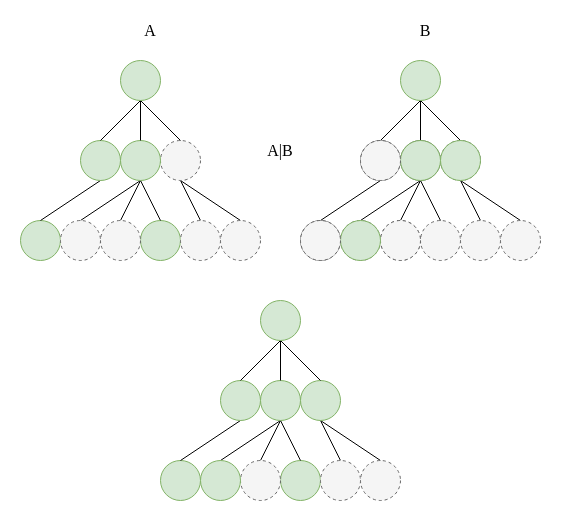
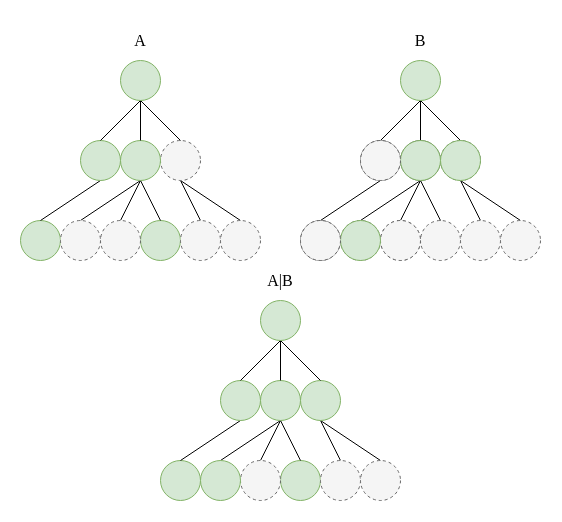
  <mxCell id="0" />
  <mxCell id="1" parent="0" />
  <mxCell id="2" value="" style="ellipse;whiteSpace=wrap;html=1;fillColor=#d5e8d4;strokeColor=#82b366;fontFamily=Lucida Console;" parent="1" vertex="1"><mxGeometry x="140" y="220" width="40" height="40" as="geometry" /></mxCell>
  <mxCell id="3" style="edgeStyle=none;rounded=0;html=1;exitX=0.5;exitY=1;exitDx=0;exitDy=0;entryX=0.5;entryY=0;entryDx=0;entryDy=0;endArrow=none;endFill=0;" parent="1" source="5" target="18" edge="1"><mxGeometry relative="1" as="geometry" /></mxCell>
  <mxCell id="4" style="edgeStyle=none;rounded=0;html=1;exitX=0.5;exitY=1;exitDx=0;exitDy=0;entryX=0.5;entryY=0;entryDx=0;entryDy=0;endArrow=none;endFill=0;" parent="1" source="5" target="19" edge="1"><mxGeometry relative="1" as="geometry" /></mxCell>
  <mxCell id="5" value="" style="ellipse;whiteSpace=wrap;html=1;fillColor=#f5f5f5;fontColor=#333333;strokeColor=#666666;dashed=1;fontFamily=Lucida Console;" parent="1" vertex="1"><mxGeometry x="160" y="140" width="40" height="40" as="geometry" /></mxCell>
  <mxCell id="6" value="" style="ellipse;whiteSpace=wrap;html=1;fillColor=#d5e8d4;strokeColor=#82b366;fontFamily=Lucida Console;" parent="1" vertex="1"><mxGeometry y="220" width="40" height="40" as="geometry" x="20" /></mxCell>
  <mxCell id="7" style="edgeStyle=none;rounded=0;html=1;exitX=0.5;exitY=1;exitDx=0;exitDy=0;entryX=0.5;entryY=0;entryDx=0;entryDy=0;endArrow=none;endFill=0;" parent="1" source="10" target="13" edge="1"><mxGeometry relative="1" as="geometry" /></mxCell>
  <mxCell id="8" style="edgeStyle=none;rounded=0;html=1;exitX=0.5;exitY=1;exitDx=0;exitDy=0;entryX=0.5;entryY=0;entryDx=0;entryDy=0;endArrow=none;endFill=0;" parent="1" source="10" target="2" edge="1"><mxGeometry relative="1" as="geometry" /></mxCell>
  <mxCell id="9" style="edgeStyle=none;rounded=0;html=1;exitX=0.5;exitY=1;exitDx=0;exitDy=0;entryX=0.5;entryY=0;entryDx=0;entryDy=0;endArrow=none;endFill=0;" parent="1" source="10" target="20" edge="1"><mxGeometry relative="1" as="geometry" /></mxCell>
  <mxCell id="10" value="" style="ellipse;whiteSpace=wrap;html=1;fillColor=#d5e8d4;strokeColor=#82b366;fontFamily=Lucida Console;" parent="1" vertex="1"><mxGeometry x="120" y="140" width="40" height="40" as="geometry" /></mxCell>
  <mxCell id="11" style="edgeStyle=none;rounded=0;html=1;exitX=0.5;exitY=1;exitDx=0;exitDy=0;entryX=0.5;entryY=0;entryDx=0;entryDy=0;endArrow=none;endFill=0;" parent="1" source="12" target="6" edge="1"><mxGeometry relative="1" as="geometry" /></mxCell>
  <mxCell id="12" value="" style="ellipse;whiteSpace=wrap;html=1;fillColor=#d5e8d4;strokeColor=#82b366;fontFamily=Lucida Console;" parent="1" vertex="1"><mxGeometry x="80" y="140" width="40" height="40" as="geometry" /></mxCell>
  <mxCell id="13" value="" style="ellipse;whiteSpace=wrap;html=1;fillColor=#f5f5f5;fontColor=#333333;strokeColor=#666666;dashed=1;fontFamily=Lucida Console;" parent="1" vertex="1"><mxGeometry x="100" y="220" width="40" height="40" as="geometry" /></mxCell>
  <mxCell id="14" style="edgeStyle=none;rounded=0;html=1;exitX=0.5;exitY=1;exitDx=0;exitDy=0;entryX=0.5;entryY=0;entryDx=0;entryDy=0;endArrow=none;endFill=0;" parent="1" source="17" target="12" edge="1"><mxGeometry relative="1" as="geometry" /></mxCell>
  <mxCell id="15" style="edgeStyle=none;rounded=0;html=1;exitX=0.5;exitY=1;exitDx=0;exitDy=0;entryX=0.5;entryY=0;entryDx=0;entryDy=0;endArrow=none;endFill=0;" parent="1" source="17" target="10" edge="1"><mxGeometry relative="1" as="geometry" /></mxCell>
  <mxCell id="16" style="edgeStyle=none;rounded=0;html=1;exitX=0.5;exitY=1;exitDx=0;exitDy=0;entryX=0.5;entryY=0;entryDx=0;entryDy=0;endArrow=none;endFill=0;" parent="1" source="17" target="5" edge="1"><mxGeometry relative="1" as="geometry" /></mxCell>
  <mxCell id="17" value="" style="ellipse;whiteSpace=wrap;html=1;fillColor=#d5e8d4;strokeColor=#82b366;fontFamily=Lucida Console;" parent="1" vertex="1"><mxGeometry x="120" y="60" width="40" height="40" as="geometry" /></mxCell>
  <mxCell id="18" value="" style="ellipse;whiteSpace=wrap;html=1;fillColor=#f5f5f5;fontColor=#333333;strokeColor=#666666;dashed=1;fontFamily=Lucida Console;" parent="1" vertex="1"><mxGeometry x="180" y="220" width="40" height="40" as="geometry" /></mxCell>
  <mxCell id="19" value="" style="ellipse;whiteSpace=wrap;html=1;fillColor=#f5f5f5;fontColor=#333333;strokeColor=#666666;dashed=1;fontFamily=Lucida Console;" parent="1" vertex="1"><mxGeometry x="220" y="220" width="40" height="40" as="geometry" /></mxCell>
  <mxCell id="20" value="" style="ellipse;whiteSpace=wrap;html=1;fillColor=#f5f5f5;fontColor=#333333;strokeColor=#666666;dashed=1;fontFamily=Lucida Console;" parent="1" vertex="1"><mxGeometry x="60" y="220" width="40" height="40" as="geometry" /></mxCell>
  <mxCell id="21" value="" style="ellipse;whiteSpace=wrap;html=1;fillColor=#f5f5f5;strokeColor=#666666;fontFamily=Lucida Console;fontColor=#333333;dashed=1;" parent="1" vertex="1"><mxGeometry x="420" y="220" width="40" height="40" as="geometry" /></mxCell>
  <mxCell id="22" style="edgeStyle=none;rounded=0;html=1;exitX=0.5;exitY=1;exitDx=0;exitDy=0;entryX=0.5;entryY=0;entryDx=0;entryDy=0;endArrow=none;endFill=0;" parent="1" source="24" target="37" edge="1"><mxGeometry relative="1" as="geometry" /></mxCell>
  <mxCell id="23" style="edgeStyle=none;rounded=0;html=1;exitX=0.5;exitY=1;exitDx=0;exitDy=0;entryX=0.5;entryY=0;entryDx=0;entryDy=0;endArrow=none;endFill=0;" parent="1" source="24" target="38" edge="1"><mxGeometry relative="1" as="geometry" /></mxCell>
  <mxCell id="24" value="" style="ellipse;whiteSpace=wrap;html=1;fillColor=#f5f5f5;fontColor=#333333;strokeColor=#666666;dashed=1;fontFamily=Lucida Console;" parent="1" vertex="1"><mxGeometry x="440" y="140" width="40" height="40" as="geometry" /></mxCell>
  <mxCell id="25" value="" style="ellipse;whiteSpace=wrap;html=1;fillColor=#f5f5f5;strokeColor=#666666;fontFamily=Lucida Console;fontColor=#333333;" parent="1" vertex="1"><mxGeometry x="300" y="220" width="40" height="40" as="geometry" /></mxCell>
  <mxCell id="26" style="edgeStyle=none;rounded=0;html=1;exitX=0.5;exitY=1;exitDx=0;exitDy=0;entryX=0.5;entryY=0;entryDx=0;entryDy=0;endArrow=none;endFill=0;" parent="1" source="29" target="32" edge="1"><mxGeometry relative="1" as="geometry" /></mxCell>
  <mxCell id="27" style="edgeStyle=none;rounded=0;html=1;exitX=0.5;exitY=1;exitDx=0;exitDy=0;entryX=0.5;entryY=0;entryDx=0;entryDy=0;endArrow=none;endFill=0;" parent="1" source="29" target="21" edge="1"><mxGeometry relative="1" as="geometry" /></mxCell>
  <mxCell id="28" style="edgeStyle=none;rounded=0;html=1;exitX=0.5;exitY=1;exitDx=0;exitDy=0;entryX=0.5;entryY=0;entryDx=0;entryDy=0;endArrow=none;endFill=0;" parent="1" source="29" target="39" edge="1"><mxGeometry relative="1" as="geometry" /></mxCell>
  <mxCell id="29" value="" style="ellipse;whiteSpace=wrap;html=1;fillColor=#f5f5f5;strokeColor=#666666;fontFamily=Lucida Console;fontColor=#333333;" parent="1" vertex="1"><mxGeometry x="400" y="140" width="40" height="40" as="geometry" /></mxCell>
  <mxCell id="30" style="edgeStyle=none;rounded=0;html=1;exitX=0.5;exitY=1;exitDx=0;exitDy=0;entryX=0.5;entryY=0;entryDx=0;entryDy=0;endArrow=none;endFill=0;" parent="1" source="31" target="25" edge="1"><mxGeometry relative="1" as="geometry" /></mxCell>
  <mxCell id="31" value="" style="ellipse;whiteSpace=wrap;html=1;fillColor=#f5f5f5;strokeColor=#666666;fontFamily=Lucida Console;fontColor=#333333;" parent="1" vertex="1"><mxGeometry x="360" y="140" width="40" height="40" as="geometry" /></mxCell>
  <mxCell id="32" value="" style="ellipse;whiteSpace=wrap;html=1;fillColor=#f5f5f5;fontColor=#333333;strokeColor=#666666;dashed=1;fontFamily=Lucida Console;" parent="1" vertex="1"><mxGeometry x="380" y="220" width="40" height="40" as="geometry" /></mxCell>
  <mxCell id="33" style="edgeStyle=none;rounded=0;html=1;exitX=0.5;exitY=1;exitDx=0;exitDy=0;entryX=0.5;entryY=0;entryDx=0;entryDy=0;endArrow=none;endFill=0;" parent="1" source="36" target="31" edge="1"><mxGeometry relative="1" as="geometry" /></mxCell>
  <mxCell id="34" style="edgeStyle=none;rounded=0;html=1;exitX=0.5;exitY=1;exitDx=0;exitDy=0;entryX=0.5;entryY=0;entryDx=0;entryDy=0;endArrow=none;endFill=0;" parent="1" source="36" target="29" edge="1"><mxGeometry relative="1" as="geometry" /></mxCell>
  <mxCell id="35" style="edgeStyle=none;rounded=0;html=1;exitX=0.5;exitY=1;exitDx=0;exitDy=0;entryX=0.5;entryY=0;entryDx=0;entryDy=0;endArrow=none;endFill=0;" parent="1" source="36" target="24" edge="1"><mxGeometry relative="1" as="geometry" /></mxCell>
  <mxCell id="36" value="" style="ellipse;whiteSpace=wrap;html=1;fillColor=#d5e8d4;strokeColor=#82b366;fontFamily=Lucida Console;" parent="1" vertex="1"><mxGeometry x="400" y="60" width="40" height="40" as="geometry" /></mxCell>
  <mxCell id="37" value="" style="ellipse;whiteSpace=wrap;html=1;fillColor=#f5f5f5;fontColor=#333333;strokeColor=#666666;dashed=1;fontFamily=Lucida Console;" parent="1" vertex="1"><mxGeometry x="460" y="220" width="40" height="40" as="geometry" /></mxCell>
  <mxCell id="38" value="" style="ellipse;whiteSpace=wrap;html=1;fillColor=#f5f5f5;fontColor=#333333;strokeColor=#666666;dashed=1;fontFamily=Lucida Console;" parent="1" vertex="1"><mxGeometry x="500" y="220" width="40" height="40" as="geometry" /></mxCell>
  <mxCell id="39" value="" style="ellipse;whiteSpace=wrap;html=1;fillColor=#f5f5f5;fontColor=#333333;strokeColor=#666666;dashed=1;fontFamily=Lucida Console;" parent="1" vertex="1"><mxGeometry x="340" y="220" width="40" height="40" as="geometry" /></mxCell>
  <mxCell id="40" value="" style="ellipse;whiteSpace=wrap;html=1;fillColor=#d5e8d4;strokeColor=#82b366;fontFamily=Lucida Console;" parent="1" vertex="1"><mxGeometry x="280" y="460" width="40" height="40" as="geometry" /></mxCell>
  <mxCell id="41" style="edgeStyle=none;rounded=0;html=1;exitX=0.5;exitY=1;exitDx=0;exitDy=0;entryX=0.5;entryY=0;entryDx=0;entryDy=0;endArrow=none;endFill=0;" parent="1" source="43" target="56" edge="1"><mxGeometry relative="1" as="geometry" /></mxCell>
  <mxCell id="42" style="edgeStyle=none;rounded=0;html=1;exitX=0.5;exitY=1;exitDx=0;exitDy=0;entryX=0.5;entryY=0;entryDx=0;entryDy=0;endArrow=none;endFill=0;" parent="1" source="43" target="57" edge="1"><mxGeometry relative="1" as="geometry" /></mxCell>
  <mxCell id="43" value="" style="ellipse;whiteSpace=wrap;html=1;fillColor=#d5e8d4;strokeColor=#82b366;fontFamily=Lucida Console;" parent="1" vertex="1"><mxGeometry x="300" y="380" width="40" height="40" as="geometry" /></mxCell>
  <mxCell id="44" value="" style="ellipse;whiteSpace=wrap;html=1;fillColor=#d5e8d4;strokeColor=#82b366;fontFamily=Lucida Console;" parent="1" vertex="1"><mxGeometry x="160" y="460" width="40" height="40" as="geometry" /></mxCell>
  <mxCell id="45" style="edgeStyle=none;rounded=0;html=1;exitX=0.5;exitY=1;exitDx=0;exitDy=0;entryX=0.5;entryY=0;entryDx=0;entryDy=0;endArrow=none;endFill=0;" parent="1" source="48" target="51" edge="1"><mxGeometry relative="1" as="geometry" /></mxCell>
  <mxCell id="46" style="edgeStyle=none;rounded=0;html=1;exitX=0.5;exitY=1;exitDx=0;exitDy=0;entryX=0.5;entryY=0;entryDx=0;entryDy=0;endArrow=none;endFill=0;" parent="1" source="48" target="40" edge="1"><mxGeometry relative="1" as="geometry" /></mxCell>
  <mxCell id="47" style="edgeStyle=none;rounded=0;html=1;exitX=0.5;exitY=1;exitDx=0;exitDy=0;entryX=0.5;entryY=0;entryDx=0;entryDy=0;endArrow=none;endFill=0;" parent="1" source="48" target="58" edge="1"><mxGeometry relative="1" as="geometry" /></mxCell>
  <mxCell id="48" value="" style="ellipse;whiteSpace=wrap;html=1;fillColor=#d5e8d4;strokeColor=#82b366;fontFamily=Lucida Console;" parent="1" vertex="1"><mxGeometry x="260" y="380" width="40" height="40" as="geometry" /></mxCell>
  <mxCell id="49" style="edgeStyle=none;rounded=0;html=1;exitX=0.5;exitY=1;exitDx=0;exitDy=0;entryX=0.5;entryY=0;entryDx=0;entryDy=0;endArrow=none;endFill=0;" parent="1" source="50" target="44" edge="1"><mxGeometry relative="1" as="geometry" /></mxCell>
  <mxCell id="50" value="" style="ellipse;whiteSpace=wrap;html=1;fillColor=#d5e8d4;strokeColor=#82b366;fontFamily=Lucida Console;" parent="1" vertex="1"><mxGeometry x="220" y="380" width="40" height="40" as="geometry" /></mxCell>
  <mxCell id="51" value="" style="ellipse;whiteSpace=wrap;html=1;fillColor=#f5f5f5;strokeColor=#666666;fontFamily=Lucida Console;dashed=1;fontColor=#333333;" parent="1" vertex="1"><mxGeometry x="240" y="460" width="40" height="40" as="geometry" /></mxCell>
  <mxCell id="52" style="edgeStyle=none;rounded=0;html=1;exitX=0.5;exitY=1;exitDx=0;exitDy=0;entryX=0.5;entryY=0;entryDx=0;entryDy=0;endArrow=none;endFill=0;" parent="1" source="55" target="50" edge="1"><mxGeometry relative="1" as="geometry" /></mxCell>
  <mxCell id="53" style="edgeStyle=none;rounded=0;html=1;exitX=0.5;exitY=1;exitDx=0;exitDy=0;entryX=0.5;entryY=0;entryDx=0;entryDy=0;endArrow=none;endFill=0;" parent="1" source="55" target="48" edge="1"><mxGeometry relative="1" as="geometry" /></mxCell>
  <mxCell id="54" style="edgeStyle=none;rounded=0;html=1;exitX=0.5;exitY=1;exitDx=0;exitDy=0;entryX=0.5;entryY=0;entryDx=0;entryDy=0;endArrow=none;endFill=0;" parent="1" source="55" target="43" edge="1"><mxGeometry relative="1" as="geometry" /></mxCell>
  <mxCell id="55" value="" style="ellipse;whiteSpace=wrap;html=1;fillColor=#d5e8d4;strokeColor=#82b366;fontFamily=Lucida Console;" parent="1" vertex="1"><mxGeometry x="260" y="300" width="40" height="40" as="geometry" /></mxCell>
  <mxCell id="56" value="" style="ellipse;whiteSpace=wrap;html=1;fillColor=#f5f5f5;fontColor=#333333;strokeColor=#666666;dashed=1;fontFamily=Lucida Console;" parent="1" vertex="1"><mxGeometry x="320" y="460" width="40" height="40" as="geometry" /></mxCell>
  <mxCell id="57" value="" style="ellipse;whiteSpace=wrap;html=1;fillColor=#f5f5f5;fontColor=#333333;strokeColor=#666666;dashed=1;fontFamily=Lucida Console;" parent="1" vertex="1"><mxGeometry x="360" y="460" width="40" height="40" as="geometry" /></mxCell>
  <mxCell id="58" value="" style="ellipse;whiteSpace=wrap;html=1;fillColor=#d5e8d4;strokeColor=#82b366;fontFamily=Lucida Console;" parent="1" vertex="1"><mxGeometry x="200" y="460" width="40" height="40" as="geometry" /></mxCell>
  <mxCell id="59" value="" style="ellipse;whiteSpace=wrap;html=1;fillColor=#d5e8d4;strokeColor=#82b366;fontFamily=Lucida Console;" parent="1" vertex="1"><mxGeometry x="440" y="140" width="40" height="40" as="geometry" /></mxCell>
  <mxCell id="60" value="" style="ellipse;whiteSpace=wrap;html=1;fillColor=#d5e8d4;strokeColor=#82b366;fontFamily=Lucida Console;" parent="1" vertex="1"><mxGeometry x="400" y="140" width="40" height="40" as="geometry" /></mxCell>
  <mxCell id="61" value="" style="ellipse;whiteSpace=wrap;html=1;fillColor=#f5f5f5;strokeColor=#666666;fontFamily=Lucida Console;dashed=1;fontColor=#333333;" parent="1" vertex="1"><mxGeometry x="380" y="220" width="40" height="40" as="geometry" /></mxCell>
  <mxCell id="62" value="" style="ellipse;whiteSpace=wrap;html=1;fillColor=#d5e8d4;strokeColor=#82b366;fontFamily=Lucida Console;" parent="1" vertex="1"><mxGeometry x="340" y="220" width="40" height="40" as="geometry" /></mxCell>
  <mxCell id="63" value="" style="ellipse;whiteSpace=wrap;html=1;fillColor=#f5f5f5;strokeColor=#666666;fontFamily=Lucida Console;fontColor=#333333;dashed=1;" parent="1" vertex="1"><mxGeometry x="300" y="220" width="40" height="40" as="geometry" /></mxCell>
  <mxCell id="64" value="" style="ellipse;whiteSpace=wrap;html=1;fillColor=#f5f5f5;strokeColor=#666666;fontFamily=Lucida Console;fontColor=#333333;dashed=1;" parent="1" vertex="1"><mxGeometry x="360" y="140" width="40" height="40" as="geometry" /></mxCell>
- <mxCell id="65" value="A|B" style="rounded=0;whiteSpace=wrap;html=1;dashed=1;fontFamily=Lucida Console;strokeColor=none;fillColor=none;fontSize=16;" parent="1" vertex="1"><mxGeometry x="220" y="130" width="120" height="40" as="geometry" /></mxCell>
- <mxCell id="66" value="A" style="rounded=0;whiteSpace=wrap;html=1;dashed=1;fontFamily=Lucida Console;strokeColor=none;fillColor=none;fontSize=16;" parent="1" vertex="1"><mxGeometry x="110" y="10" width="80" height="40" as="geometry" /></mxCell>
- <mxCell id="67" value="B" style="rounded=0;whiteSpace=wrap;html=1;dashed=1;fontFamily=Lucida Console;strokeColor=none;fillColor=none;fontSize=16;" parent="1" vertex="1"><mxGeometry x="385" y="10" width="80" height="40" as="geometry" /></mxCell>
+ <mxCell id="65" value="A|B" style="rounded=0;whiteSpace=wrap;html=1;dashed=1;fontFamily=Lucida Console;strokeColor=none;fillColor=none;fontSize=16;" parent="1" vertex="1"><mxGeometry x="220" y="260" width="120" height="40" as="geometry" /></mxCell>
+ <mxCell id="66" value="A" style="rounded=0;whiteSpace=wrap;html=1;dashed=1;fontFamily=Lucida Console;strokeColor=none;fillColor=none;fontSize=16;" parent="1" vertex="1"><mxGeometry x="100" width="80" height="40" as="geometry" y="20" /></mxCell>
+ <mxCell id="67" value="B" style="rounded=0;whiteSpace=wrap;html=1;dashed=1;fontFamily=Lucida Console;strokeColor=none;fillColor=none;fontSize=16;" parent="1" vertex="1"><mxGeometry x="380" width="80" height="40" as="geometry" y="20" /></mxCell>
